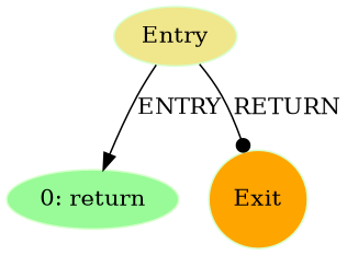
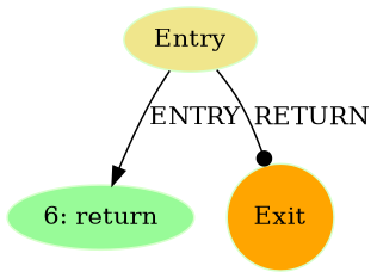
  digraph {
    fontname="DejaVu Serif"
    node [color=".3 .2 1.0" fontname="DejaVu Serif" shape=ellipse style=filled]
    edge [color=black fontname="DejaVu Serif"]
    Entry [fillcolor=khaki]
-   "0: return" [fillcolor=palegreen]
+   "0: return" [fillcolor=palegreen label="6: return"]
    Exit [fillcolor=orange shape=circle]
    Entry -> "0: return" [arrowhead=normal label=ENTRY]
    Entry -> Exit [arrowhead=dot label=RETURN]
  }
